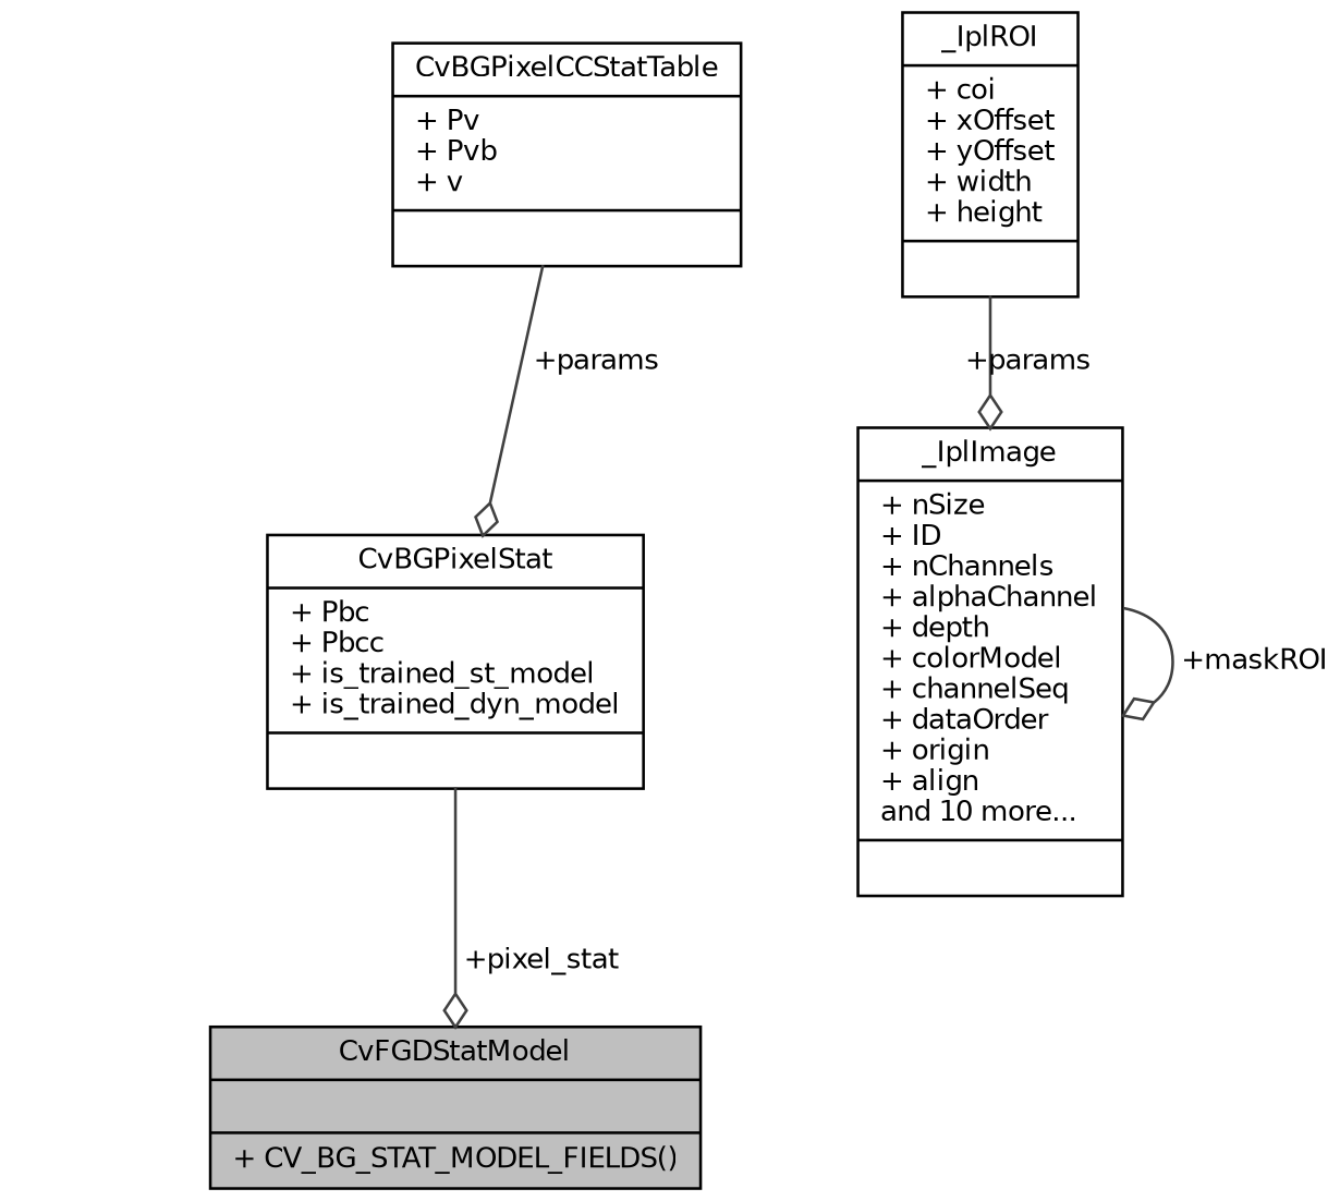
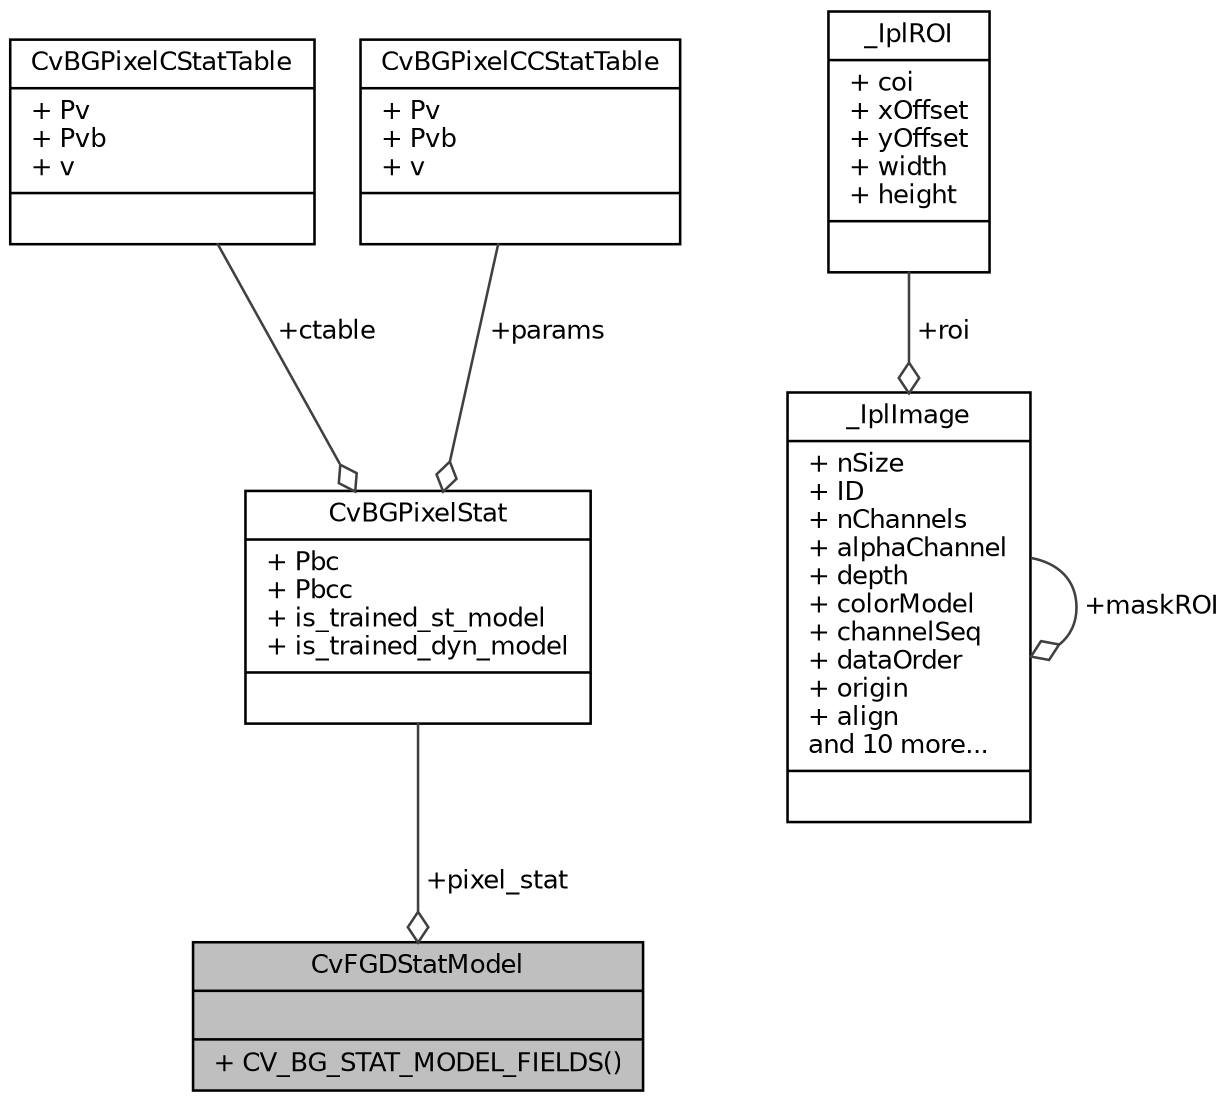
  digraph {
    node [color=black fillcolor=white fontname=Helvetica fontsize=10 shape=record style=filled]
    edge [arrowhead=odiamond color=grey25 fontname=Helvetica fontsize=10 labelfontname=Helvetica labelfontsize=10 style=solid]
    n1 [fillcolor=grey75 fontcolor=black height=0.2 label="{CvFGDStatModel\n||+ CV_BG_STAT_MODEL_FIELDS()\l}" width=0.4]
    n2 [height=0.2 label="{CvBGPixelStat\n|+ Pbc\l+ Pbcc\l+ is_trained_st_model\l+ is_trained_dyn_model\l|}" width=0.4]
+   n3 [height=0.2 label="{CvBGPixelCStatTable\n|+ Pv\l+ Pvb\l+ v\l|}" width=0.4]
    n4 [height=0.2 label="{CvBGPixelCCStatTable\n|+ Pv\l+ Pvb\l+ v\l|}" width=0.4]
    n5 [height=0.2 label="{_IplImage\n|+ nSize\l+ ID\l+ nChannels\l+ alphaChannel\l+ depth\l+ colorModel\l+ channelSeq\l+ dataOrder\l+ origin\l+ align\land 10 more...\l|}" width=0.4]
    n6 [height=0.2 label="{_IplROI\n|+ coi\l+ xOffset\l+ yOffset\l+ width\l+ height\l|}" width=0.4]
    n2 -> n1 [label=" +pixel_stat"]
+   n3 -> n2 [label=" +ctable"]
    n4 -> n2 [label=" +params"]
    n5 -> n5 [label=" +maskROI"]
-   n6 -> n5 [label=" +params"]
+   n6 -> n5 [label=" +roi"]
  }
